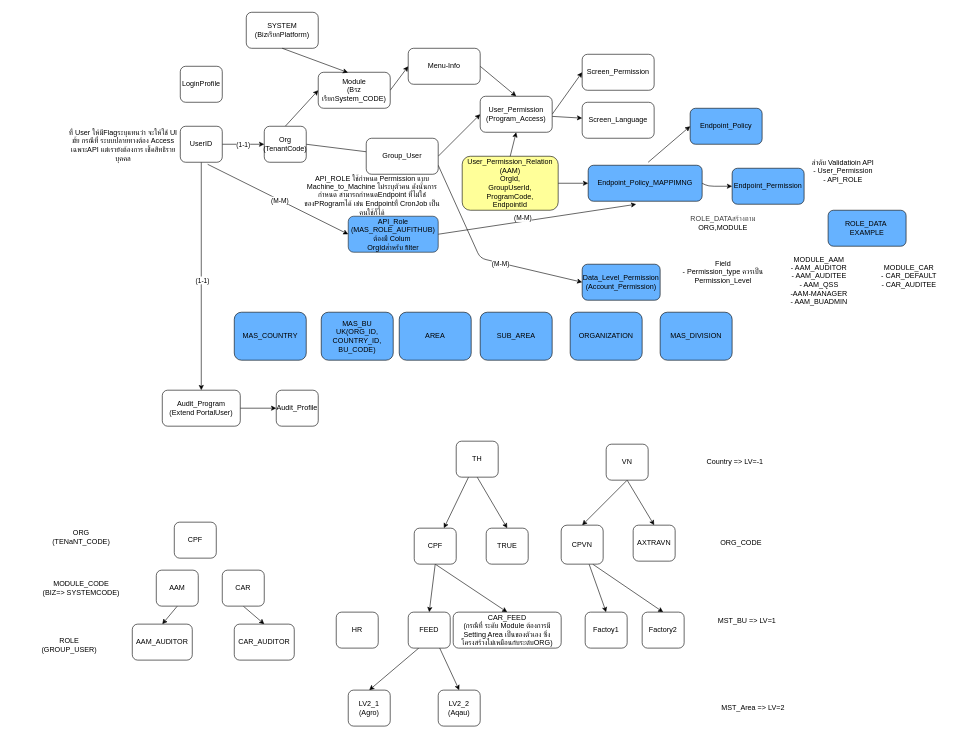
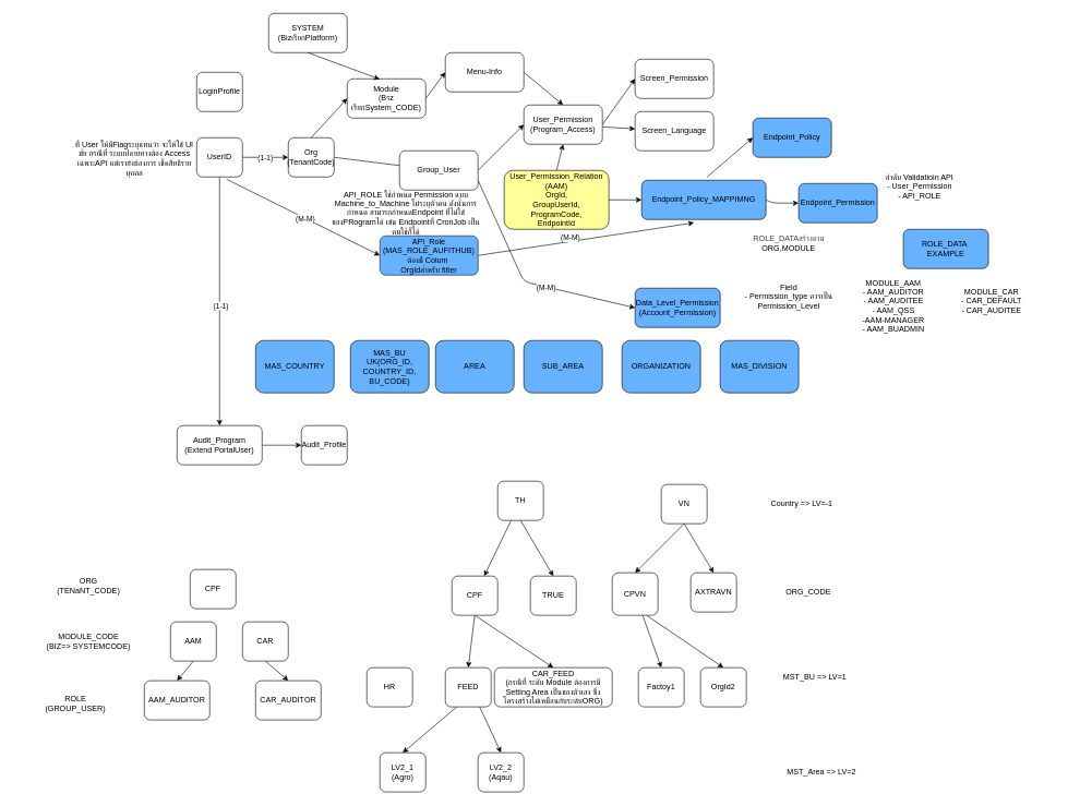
  <mxCell id="0" />
  <mxCell id="1" parent="0" />
  <mxCell id="2" style="edgeStyle=none;html=1;exitX=1;exitY=0.5;exitDx=0;exitDy=0;entryX=0;entryY=0.5;entryDx=0;entryDy=0;" parent="1" source="10" target="13" edge="1"><mxGeometry relative="1" as="geometry" /></mxCell>
  <mxCell id="3" value="(1-1)" style="edgeLabel;html=1;align=center;verticalAlign=middle;resizable=0;points=[];" parent="2" vertex="1" connectable="0"><mxGeometry x="-0.014" relative="1" as="geometry"><mxPoint x="-1" as="offset" /></mxGeometry></mxCell>
  <mxCell id="4" style="edgeStyle=none;html=1;exitX=1;exitY=0.75;exitDx=0;exitDy=0;entryX=0;entryY=0.5;entryDx=0;entryDy=0;" parent="1" target="21" edge="1" source="17"><mxGeometry relative="1" as="geometry"><mxPoint x="340" y="270" as="sourcePoint" /><Array as="points"><mxPoint x="800" y="430" /></Array><mxPoint x="870" y="470" as="targetPoint" /></mxGeometry></mxCell>
  <mxCell id="5" value="(M-M)" style="edgeLabel;html=1;align=center;verticalAlign=middle;resizable=0;points=[];" parent="4" vertex="1" connectable="0"><mxGeometry x="0.19" relative="1" as="geometry"><mxPoint y="1" as="offset" /></mxGeometry></mxCell>
  <mxCell id="6" style="edgeStyle=none;html=1;exitX=0.652;exitY=1.057;exitDx=0;exitDy=0;entryX=0;entryY=0.5;entryDx=0;entryDy=0;exitPerimeter=0;" parent="1" source="10" target="25" edge="1"><mxGeometry relative="1" as="geometry" /></mxCell>
  <mxCell id="7" value="(M-M)" style="edgeLabel;html=1;align=center;verticalAlign=middle;resizable=0;points=[];" parent="6" vertex="1" connectable="0"><mxGeometry x="0.025" relative="1" as="geometry"><mxPoint as="offset" /></mxGeometry></mxCell>
  <mxCell id="8" style="edgeStyle=none;html=1;exitX=0.5;exitY=1;exitDx=0;exitDy=0;entryX=0.5;entryY=0;entryDx=0;entryDy=0;" parent="1" source="10" target="32" edge="1"><mxGeometry relative="1" as="geometry" /></mxCell>
  <mxCell id="9" value="(1-1)" style="edgeLabel;html=1;align=center;verticalAlign=middle;resizable=0;points=[];" parent="8" vertex="1" connectable="0"><mxGeometry x="0.029" y="1" relative="1" as="geometry"><mxPoint as="offset" /></mxGeometry></mxCell>
  <mxCell id="10" value="UserID" style="rounded=1;whiteSpace=wrap;html=1;" parent="1" vertex="1"><mxGeometry x="300" y="210" width="70" height="60" as="geometry" /></mxCell>
  <mxCell id="11" style="edgeStyle=none;html=1;exitX=1;exitY=0.5;exitDx=0;exitDy=0;endArrow=none;" parent="1" source="13" target="17" edge="1"><mxGeometry relative="1" as="geometry" /></mxCell>
  <mxCell id="12" style="edgeStyle=none;html=1;exitX=0.5;exitY=0;exitDx=0;exitDy=0;entryX=0;entryY=0.5;entryDx=0;entryDy=0;" parent="1" source="13" target="15" edge="1"><mxGeometry relative="1" as="geometry" /></mxCell>
  <mxCell id="13" value="Org&lt;div&gt;(TenantCode)&lt;/div&gt;" style="rounded=1;whiteSpace=wrap;html=1;" parent="1" vertex="1"><mxGeometry x="440" y="210" width="70" height="60" as="geometry" /></mxCell>
  <mxCell id="14" style="edgeStyle=none;html=1;exitX=1;exitY=0.5;exitDx=0;exitDy=0;entryX=0;entryY=0.5;entryDx=0;entryDy=0;" parent="1" source="15" target="30" edge="1"><mxGeometry relative="1" as="geometry" /></mxCell>
  <mxCell id="15" value="Module&lt;div&gt;(Bรz เรียกSystem_CODE)&lt;/div&gt;" style="rounded=1;whiteSpace=wrap;html=1;" parent="1" vertex="1"><mxGeometry x="530" y="120" width="120" height="60" as="geometry" /></mxCell>
  <mxCell id="16" style="edgeStyle=none;html=1;exitX=1;exitY=0.5;exitDx=0;exitDy=0;entryX=0;entryY=0.5;entryDx=0;entryDy=0;" parent="1" source="17" target="20" edge="1"><mxGeometry relative="1" as="geometry" /></mxCell>
  <mxCell id="17" value="Group_User" style="rounded=1;whiteSpace=wrap;html=1;" parent="1" vertex="1"><mxGeometry x="610" y="230" width="120" height="60" as="geometry" /></mxCell>
  <mxCell id="18" value="" style="edgeStyle=none;html=1;" parent="1" source="20" target="28" edge="1"><mxGeometry relative="1" as="geometry" /></mxCell>
  <mxCell id="19" style="edgeStyle=none;html=1;exitX=1;exitY=0.5;exitDx=0;exitDy=0;entryX=0;entryY=0.5;entryDx=0;entryDy=0;" parent="1" source="20" target="22" edge="1"><mxGeometry relative="1" as="geometry" /></mxCell>
  <mxCell id="20" value="User_Permission&lt;br&gt;(Program_Access)" style="rounded=1;whiteSpace=wrap;html=1;" parent="1" vertex="1"><mxGeometry x="800" y="160" width="120" height="60" as="geometry" /></mxCell>
  <mxCell id="21" value="Data_Level_Permission&lt;br&gt;(Account_Permission)" style="rounded=1;whiteSpace=wrap;html=1;fillColor=#66B2FF;" parent="1" vertex="1"><mxGeometry x="970" y="440" width="130" height="60" as="geometry" /></mxCell>
  <mxCell id="22" value="Screen_Permission" style="rounded=1;whiteSpace=wrap;html=1;" parent="1" vertex="1"><mxGeometry x="970" y="90" width="120" height="60" as="geometry" /></mxCell>
  <mxCell id="23" style="edgeStyle=none;html=1;exitX=1;exitY=0.5;exitDx=0;exitDy=0;" parent="1" source="25" edge="1"><mxGeometry relative="1" as="geometry"><mxPoint x="1060" y="340" as="targetPoint" /></mxGeometry></mxCell>
  <mxCell id="24" value="(M-M)" style="edgeLabel;html=1;align=center;verticalAlign=middle;resizable=0;points=[];" parent="23" vertex="1" connectable="0"><mxGeometry x="-0.143" y="6" relative="1" as="geometry"><mxPoint as="offset" /></mxGeometry></mxCell>
  <mxCell id="25" value="API_Role&lt;br&gt;(MAS_ROLE_AUFITHUB)&lt;div&gt;ต้องมี Colum&amp;nbsp;&lt;/div&gt;&lt;div&gt;OrgIdสำหรับ filter&lt;/div&gt;" style="rounded=1;whiteSpace=wrap;html=1;strokeColor=#1A1A1A;fillColor=#66B2FF;" parent="1" vertex="1"><mxGeometry x="580" y="360" width="150" height="60" as="geometry" /></mxCell>
  <mxCell id="26" value="Endpoint_Permission" style="rounded=1;whiteSpace=wrap;html=1;fillColor=#66B2FF;" parent="1" vertex="1"><mxGeometry x="1220" y="280" width="120" height="60" as="geometry" /></mxCell>
  <mxCell id="27" value="ลำดับ Validatioin API&lt;br&gt;- User_Permission&lt;br&gt;- API_ROLE" style="text;html=1;align=center;verticalAlign=middle;whiteSpace=wrap;rounded=0;" parent="1" vertex="1"><mxGeometry x="1310" y="260" width="190" height="50" as="geometry" /></mxCell>
  <mxCell id="28" value="Screen_Language" style="rounded=1;whiteSpace=wrap;html=1;" parent="1" vertex="1"><mxGeometry x="970" y="170" width="120" height="60" as="geometry" /></mxCell>
  <mxCell id="29" style="edgeStyle=none;html=1;exitX=1;exitY=0.5;exitDx=0;exitDy=0;entryX=0.5;entryY=0;entryDx=0;entryDy=0;" parent="1" source="30" target="20" edge="1"><mxGeometry relative="1" as="geometry" /></mxCell>
  <mxCell id="30" value="Menu-Info" style="rounded=1;whiteSpace=wrap;html=1;" parent="1" vertex="1"><mxGeometry x="680" y="80" width="120" height="60" as="geometry" /></mxCell>
  <mxCell id="31" style="edgeStyle=none;html=1;exitX=1;exitY=0.5;exitDx=0;exitDy=0;entryX=0;entryY=0.5;entryDx=0;entryDy=0;" parent="1" source="32" target="33" edge="1"><mxGeometry relative="1" as="geometry" /></mxCell>
  <mxCell id="32" value="Audit_Program&lt;div&gt;(Extend PortalUser)&lt;/div&gt;" style="rounded=1;whiteSpace=wrap;html=1;" parent="1" vertex="1"><mxGeometry x="270" y="650" width="130" height="60" as="geometry" /></mxCell>
  <mxCell id="33" value="Audit_Profile" style="rounded=1;whiteSpace=wrap;html=1;" parent="1" vertex="1"><mxGeometry x="460" y="650" width="70" height="60" as="geometry" /></mxCell>
  <mxCell id="34" value="Field&lt;br&gt;- Permission_type ควรเป็น Permission_Level&lt;div&gt;&lt;br/&gt;&lt;/div&gt;" style="text;html=1;align=center;verticalAlign=middle;whiteSpace=wrap;rounded=0;" parent="1" vertex="1"><mxGeometry x="1110" y="435" width="190" height="50" as="geometry" /></mxCell>
  <mxCell id="35" value="" style="edgeStyle=none;html=1;" parent="1" source="37" target="44" edge="1"><mxGeometry relative="1" as="geometry" /></mxCell>
  <mxCell id="36" style="edgeStyle=none;html=1;exitX=0.5;exitY=1;exitDx=0;exitDy=0;entryX=0.5;entryY=0;entryDx=0;entryDy=0;" parent="1" source="37" target="46" edge="1"><mxGeometry relative="1" as="geometry" /></mxCell>
  <mxCell id="37" value="TH" style="rounded=1;whiteSpace=wrap;html=1;" parent="1" vertex="1"><mxGeometry x="760" y="735" width="70" height="60" as="geometry" /></mxCell>
  <mxCell id="38" style="edgeStyle=none;html=1;exitX=0.5;exitY=1;exitDx=0;exitDy=0;entryX=0.5;entryY=0;entryDx=0;entryDy=0;" parent="1" source="40" target="49" edge="1"><mxGeometry relative="1" as="geometry" /></mxCell>
  <mxCell id="39" style="edgeStyle=none;html=1;exitX=0.5;exitY=1;exitDx=0;exitDy=0;entryX=0.5;entryY=0;entryDx=0;entryDy=0;" parent="1" source="40" target="50" edge="1"><mxGeometry relative="1" as="geometry" /></mxCell>
  <mxCell id="40" value="VN" style="rounded=1;whiteSpace=wrap;html=1;" parent="1" vertex="1"><mxGeometry x="1010" y="740" width="70" height="60" as="geometry" /></mxCell>
  <mxCell id="41" value="Country =&amp;gt; LV=-1" style="text;html=1;align=center;verticalAlign=middle;whiteSpace=wrap;rounded=0;" parent="1" vertex="1"><mxGeometry x="1130" y="745" width="190" height="50" as="geometry" /></mxCell>
  <mxCell id="42" style="edgeStyle=none;html=1;exitX=0.5;exitY=1;exitDx=0;exitDy=0;entryX=0.5;entryY=0;entryDx=0;entryDy=0;" parent="1" source="44" target="55" edge="1"><mxGeometry relative="1" as="geometry" /></mxCell>
  <mxCell id="43" style="edgeStyle=none;html=1;exitX=0.5;exitY=1;exitDx=0;exitDy=0;entryX=0.5;entryY=0;entryDx=0;entryDy=0;" edge="1" parent="1" source="44" target="56"><mxGeometry relative="1" as="geometry" /></mxCell>
  <mxCell id="44" value="CPF" style="rounded=1;whiteSpace=wrap;html=1;" parent="1" vertex="1"><mxGeometry x="690" y="880" width="70" height="60" as="geometry" /></mxCell>
  <mxCell id="45" value="ORG_CODE" style="text;html=1;align=center;verticalAlign=middle;whiteSpace=wrap;rounded=0;" parent="1" vertex="1"><mxGeometry x="1140" y="880" width="190" height="50" as="geometry" /></mxCell>
  <mxCell id="46" value="TRUE" style="rounded=1;whiteSpace=wrap;html=1;" parent="1" vertex="1"><mxGeometry x="810" y="880" width="70" height="60" as="geometry" /></mxCell>
  <mxCell id="47" style="edgeStyle=none;html=1;entryX=0.5;entryY=0;entryDx=0;entryDy=0;" parent="1" source="49" target="60" edge="1"><mxGeometry relative="1" as="geometry" /></mxCell>
  <mxCell id="48" style="edgeStyle=none;html=1;exitX=0.75;exitY=1;exitDx=0;exitDy=0;entryX=0.5;entryY=0;entryDx=0;entryDy=0;" parent="1" source="49" target="61" edge="1"><mxGeometry relative="1" as="geometry" /></mxCell>
  <mxCell id="49" value="CPVN" style="rounded=1;whiteSpace=wrap;html=1;" parent="1" vertex="1"><mxGeometry x="935" y="875" width="70" height="65" as="geometry" /></mxCell>
  <mxCell id="50" value="AXTRAVN" style="rounded=1;whiteSpace=wrap;html=1;" parent="1" vertex="1"><mxGeometry x="1055" y="875" width="70" height="60" as="geometry" /></mxCell>
  <mxCell id="51" value="MST_BU =&amp;gt; LV=1" style="text;html=1;align=center;verticalAlign=middle;whiteSpace=wrap;rounded=0;" parent="1" vertex="1"><mxGeometry x="1150" y="1010" width="190" height="50" as="geometry" /></mxCell>
  <mxCell id="52" value="HR" style="rounded=1;whiteSpace=wrap;html=1;" parent="1" vertex="1"><mxGeometry x="560" y="1020" width="70" height="60" as="geometry" /></mxCell>
  <mxCell id="53" style="edgeStyle=none;html=1;exitX=0.25;exitY=1;exitDx=0;exitDy=0;entryX=0.5;entryY=0;entryDx=0;entryDy=0;" parent="1" source="55" target="57" edge="1"><mxGeometry relative="1" as="geometry" /></mxCell>
  <mxCell id="54" style="edgeStyle=none;html=1;exitX=0.75;exitY=1;exitDx=0;exitDy=0;entryX=0.5;entryY=0;entryDx=0;entryDy=0;" parent="1" source="55" target="58" edge="1"><mxGeometry relative="1" as="geometry" /></mxCell>
  <mxCell id="55" value="FEED&lt;span style=&quot;font-family: monospace; font-size: 0px; text-align: start; text-wrap-mode: nowrap;&quot;&gt;%3CmxGraphModel%3E%3Croot%3E%3CmxCell%20id%3D%220%22%2F%3E%3CmxCell%20id%3D%221%22%20parent%3D%220%22%2F%3E%3CmxCell%20id%3D%222%22%20value%3D%22Auditor%22%20style%3D%22rounded%3D1%3BwhiteSpace%3Dwrap%3Bhtml%3D1%3B%22%20vertex%3D%221%22%20parent%3D%221%22%3E%3CmxGeometry%20x%3D%22300%22%20y%3D%22960%22%20width%3D%2270%22%20height%3D%2260%22%20as%3D%22geometry%22%2F%3E%3C%2FmxCell%3E%3C%2Froot%3E%3C%2FmxGraphModel%3E&lt;/span&gt;" style="rounded=1;whiteSpace=wrap;html=1;" parent="1" vertex="1"><mxGeometry x="680" y="1020" width="70" height="60" as="geometry" /></mxCell>
  <mxCell id="56" value="CAR_FEED&lt;div&gt;(กรณีที่ ระดับ Module ต้องการมี Setting Area เป็นของตัวเอง ซึ่งโครงสร้างไม่เหมือนกับระดับORG)&lt;/div&gt;" style="rounded=1;whiteSpace=wrap;html=1;" parent="1" vertex="1"><mxGeometry x="755" y="1020" width="180" height="60" as="geometry" /></mxCell>
  <mxCell id="57" value="LV2_1&lt;br&gt;(Agro)" style="rounded=1;whiteSpace=wrap;html=1;" parent="1" vertex="1"><mxGeometry x="580" y="1150" width="70" height="60" as="geometry" /></mxCell>
  <mxCell id="58" value="LV2_2&lt;br&gt;(Aqau)" style="rounded=1;whiteSpace=wrap;html=1;" parent="1" vertex="1"><mxGeometry x="730" y="1150" width="70" height="60" as="geometry" /></mxCell>
  <mxCell id="59" value="MST_Area =&amp;gt; LV=2" style="text;html=1;align=center;verticalAlign=middle;whiteSpace=wrap;rounded=0;" parent="1" vertex="1"><mxGeometry x="1160" y="1155" width="190" height="50" as="geometry" /></mxCell>
  <mxCell id="60" value="Factoy1" style="rounded=1;whiteSpace=wrap;html=1;" parent="1" vertex="1"><mxGeometry x="975" y="1020" width="70" height="60" as="geometry" /></mxCell>
- <mxCell id="61" value="Factory2" style="rounded=1;whiteSpace=wrap;html=1;" parent="1" vertex="1"><mxGeometry x="1070" y="1020" width="70" height="60" as="geometry" /></mxCell>
+ <mxCell id="61" value="OrgId2" style="rounded=1;whiteSpace=wrap;html=1;" parent="1" vertex="1"><mxGeometry x="1070" y="1020" width="70" height="60" as="geometry" /></mxCell>
  <mxCell id="62" style="edgeStyle=none;html=1;exitX=1;exitY=0.5;exitDx=0;exitDy=0;entryX=0;entryY=0.5;entryDx=0;entryDy=0;" edge="1" parent="1" source="63" target="93"><mxGeometry relative="1" as="geometry" /></mxCell>
  <mxCell id="63" value="User_Permission_Relation&lt;br&gt;(AAM)&lt;div&gt;OrgId,&lt;br&gt;GroupUserId,&lt;br&gt;ProgramCode,&lt;br&gt;EndpointId&lt;/div&gt;" style="rounded=1;whiteSpace=wrap;html=1;fillColor=#FFFF99;" parent="1" vertex="1"><mxGeometry x="770" y="260" width="160" height="90" as="geometry" /></mxCell>
  <mxCell id="64" style="edgeStyle=none;html=1;entryX=0.5;entryY=1;entryDx=0;entryDy=0;exitX=0.5;exitY=0;exitDx=0;exitDy=0;" parent="1" source="63" target="20" edge="1"><mxGeometry relative="1" as="geometry"><mxPoint x="830" y="240" as="sourcePoint" /></mxGeometry></mxCell>
  <mxCell id="65" value="MAS_COUNTRY" style="rounded=1;whiteSpace=wrap;html=1;fontStyle=0;fillColor=#66B2FF;" parent="1" vertex="1"><mxGeometry x="390" y="520" width="120" height="80" as="geometry" /></mxCell>
  <mxCell id="66" value="MAS_BU&lt;br&gt;UK(ORG_ID,&lt;br&gt;COUNTRY_ID,&lt;br&gt;BU_CODE)" style="rounded=1;whiteSpace=wrap;html=1;fontStyle=0;fillColor=#66B2FF;" parent="1" vertex="1"><mxGeometry x="535" y="520" width="120" height="80" as="geometry" /></mxCell>
  <mxCell id="67" value="ORGANIZATION" style="rounded=1;whiteSpace=wrap;html=1;fontStyle=0;fillColor=#66B2FF;" parent="1" vertex="1"><mxGeometry x="950" y="520" width="120" height="80" as="geometry" /></mxCell>
  <mxCell id="68" value="MAS_DIVISION" style="rounded=1;whiteSpace=wrap;html=1;fontStyle=0;fillColor=#66B2FF;" parent="1" vertex="1"><mxGeometry x="1100" y="520" width="120" height="80" as="geometry" /></mxCell>
  <mxCell id="69" value="AREA" style="rounded=1;whiteSpace=wrap;html=1;fontStyle=0;fillColor=#66B2FF;" parent="1" vertex="1"><mxGeometry x="665" y="520" width="120" height="80" as="geometry" /></mxCell>
  <mxCell id="70" value="SUB_AREA" style="rounded=1;whiteSpace=wrap;html=1;fontStyle=0;fillColor=#66B2FF;" parent="1" vertex="1"><mxGeometry x="800" y="520" width="120" height="80" as="geometry" /></mxCell>
  <mxCell id="71" value="&lt;br class=&quot;Apple-interchange-newline&quot;&gt;&lt;span style=&quot;color: rgb(63, 63, 63);&quot;&gt;ROLE_DATAสร้างตาม&lt;br&gt;&lt;/span&gt;ORG,MODULE" style="text;html=1;align=center;verticalAlign=middle;whiteSpace=wrap;rounded=0;" vertex="1" parent="1"><mxGeometry x="1110" y="340" width="190" height="50" as="geometry" /></mxCell>
  <mxCell id="72" value="MODULE_CAR&lt;div&gt;- CAR_DEFAULT&lt;br&gt;- CAR_AUDITEE&lt;/div&gt;" style="text;html=1;align=center;verticalAlign=middle;whiteSpace=wrap;rounded=0;" vertex="1" parent="1"><mxGeometry x="1420" y="435" width="190" height="50" as="geometry" /></mxCell>
  <mxCell id="73" value="&lt;br&gt;MODULE_AAM&lt;div&gt;- AAM_AUDITOR&lt;br&gt;- AAM_AUDITEE&lt;/div&gt;&lt;div&gt;- AAM_QSS&lt;/div&gt;&lt;div&gt;-AAM-MANAGER&lt;/div&gt;&lt;div&gt;- AAM_BUADMIN&lt;/div&gt;" style="text;html=1;align=center;verticalAlign=middle;whiteSpace=wrap;rounded=0;" vertex="1" parent="1"><mxGeometry x="1270" y="435" width="190" height="50" as="geometry" /></mxCell>
  <mxCell id="74" value="ROLE_DATA&amp;nbsp;&lt;div&gt;EXAMPLE&lt;/div&gt;" style="rounded=1;whiteSpace=wrap;html=1;fillColor=#66B2FF;" vertex="1" parent="1"><mxGeometry x="1380" y="350" width="130" height="60" as="geometry" /></mxCell>
  <mxCell id="75" value="&lt;br&gt;ที่ User ให้มีFlagระบุแทนว่า จะให้ใช้ UI มั้ย กรณีที่ ระบบปลายทางต้อง Access เฉพาะAPI แต่เรายังต้องการ เช็คสิทธิรายบุคคล" style="text;html=1;align=center;verticalAlign=middle;whiteSpace=wrap;rounded=0;" vertex="1" parent="1"><mxGeometry x="110" y="210" width="190" height="50" as="geometry" /></mxCell>
  <mxCell id="76" value="API_ROLE ใช้กำหนด Permission แบบ Machine_to_Machine ไม่ระบุตัวคน ดังนั้นการกำหนด สามารถกำหนดEndpoint ที่ไม่ใช่ของPRogramได้ เช่น Endpointที่ CronJob เป็นคนใช้ก็ได้" style="text;html=1;align=center;verticalAlign=middle;whiteSpace=wrap;rounded=0;" vertex="1" parent="1"><mxGeometry x="500" y="300" width="240" height="50" as="geometry" /></mxCell>
  <mxCell id="77" value="SYSTEM&lt;div&gt;(BizเรียกPlatform)&lt;/div&gt;" style="rounded=1;whiteSpace=wrap;html=1;" vertex="1" parent="1"><mxGeometry x="410" y="20" width="120" height="60" as="geometry" /></mxCell>
  <mxCell id="78" style="edgeStyle=none;html=1;exitX=0.5;exitY=1;exitDx=0;exitDy=0;entryX=0.413;entryY=0.008;entryDx=0;entryDy=0;entryPerimeter=0;" edge="1" parent="1" source="77" target="15"><mxGeometry relative="1" as="geometry" /></mxCell>
  <mxCell id="79" value="Endpoint_Policy" style="rounded=1;whiteSpace=wrap;html=1;fillColor=#66B2FF;" vertex="1" parent="1"><mxGeometry x="1150" y="180" width="120" height="60" as="geometry" /></mxCell>
  <mxCell id="80" value="LoginProfile" style="rounded=1;whiteSpace=wrap;html=1;" vertex="1" parent="1"><mxGeometry x="300" y="110" width="70" height="60" as="geometry" /></mxCell>
  <mxCell id="81" value="CPF" style="rounded=1;whiteSpace=wrap;html=1;" vertex="1" parent="1"><mxGeometry x="290" y="870" width="70" height="60" as="geometry" /></mxCell>
  <mxCell id="82" style="edgeStyle=none;html=1;exitX=0.5;exitY=1;exitDx=0;exitDy=0;entryX=0.5;entryY=0;entryDx=0;entryDy=0;" edge="1" parent="1" source="83" target="88"><mxGeometry relative="1" as="geometry" /></mxCell>
  <mxCell id="83" value="AAM" style="rounded=1;whiteSpace=wrap;html=1;" vertex="1" parent="1"><mxGeometry y="950" width="70" height="60" as="geometry" x="260" /></mxCell>
  <mxCell id="84" style="edgeStyle=none;html=1;exitX=0.5;exitY=1;exitDx=0;exitDy=0;entryX=0.5;entryY=0;entryDx=0;entryDy=0;" edge="1" parent="1" source="85" target="89"><mxGeometry relative="1" as="geometry" /></mxCell>
  <mxCell id="85" value="CAR" style="rounded=1;whiteSpace=wrap;html=1;" vertex="1" parent="1"><mxGeometry x="370" y="950" width="70" height="60" as="geometry" /></mxCell>
  <mxCell id="86" value="MODULE_CODE&lt;br&gt;(BIZ=&amp;gt; SYSTEMCODE)" style="text;html=1;align=center;verticalAlign=middle;whiteSpace=wrap;rounded=0;" vertex="1" parent="1"><mxGeometry x="40" y="955" width="190" height="50" as="geometry" /></mxCell>
  <mxCell id="87" value="ROLE&lt;br&gt;(GROUP_USER)" style="text;html=1;align=center;verticalAlign=middle;whiteSpace=wrap;rounded=0;" vertex="1" parent="1"><mxGeometry x="20" y="1050" width="190" height="50" as="geometry" /></mxCell>
  <mxCell id="88" value="AAM_AUDITOR" style="rounded=1;whiteSpace=wrap;html=1;" vertex="1" parent="1"><mxGeometry x="220" y="1040" width="100" height="60" as="geometry" /></mxCell>
  <mxCell id="89" value="CAR_AUDITOR" style="rounded=1;whiteSpace=wrap;html=1;" vertex="1" parent="1"><mxGeometry x="390" y="1040" width="100" height="60" as="geometry" /></mxCell>
  <mxCell id="90" value="ORG&lt;br&gt;(TENaNT_CODE)" style="text;html=1;align=center;verticalAlign=middle;whiteSpace=wrap;rounded=0;" vertex="1" parent="1"><mxGeometry x="40" y="870" width="190" height="50" as="geometry" /></mxCell>
  <mxCell id="91" style="edgeStyle=none;html=1;entryX=0;entryY=0.5;entryDx=0;entryDy=0;" edge="1" parent="1" target="79"><mxGeometry relative="1" as="geometry"><mxPoint x="1080" y="270" as="sourcePoint" /></mxGeometry></mxCell>
  <mxCell id="92" style="edgeStyle=none;html=1;exitX=1;exitY=0.5;exitDx=0;exitDy=0;entryX=0;entryY=0.5;entryDx=0;entryDy=0;" edge="1" parent="1" source="93" target="26"><mxGeometry relative="1" as="geometry"><Array as="points"><mxPoint x="1180" y="310" /></Array></mxGeometry></mxCell>
  <mxCell id="93" value="Endpoint_Policy_MAPPIMNG" style="rounded=1;whiteSpace=wrap;html=1;fillColor=#66B2FF;" vertex="1" parent="1"><mxGeometry x="980" y="275" width="190" height="60" as="geometry" /></mxCell>
